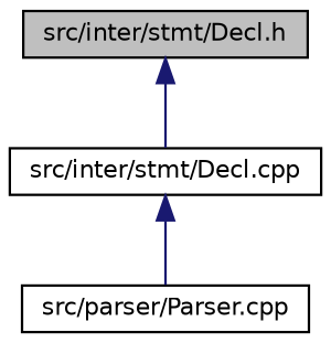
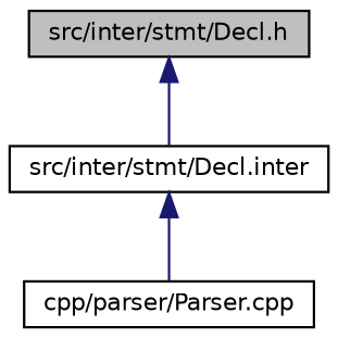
  digraph {
    node [color=black fillcolor=white fontname=Helvetica fontsize=10 shape=record style=filled]
    edge [color=midnightblue dir=back fontname=Helvetica fontsize=10 labelfontname=Helvetica labelfontsize=10 style=solid]
    n1 [fillcolor=grey75 fontcolor=black height=0.2 label="src/inter/stmt/Decl.h" width=0.4]
-   n2 [height=0.2 label="src/inter/stmt/Decl.cpp" width=0.4]
-   n3 [height=0.2 label="src/parser/Parser.cpp" width=0.4]
+   n2 [height=0.2 label="src/inter/stmt/Decl.inter" width=0.4]
+   n3 [height=0.2 label="cpp/parser/Parser.cpp" width=0.4]
    n1 -> n2
    n2 -> n3
  }
